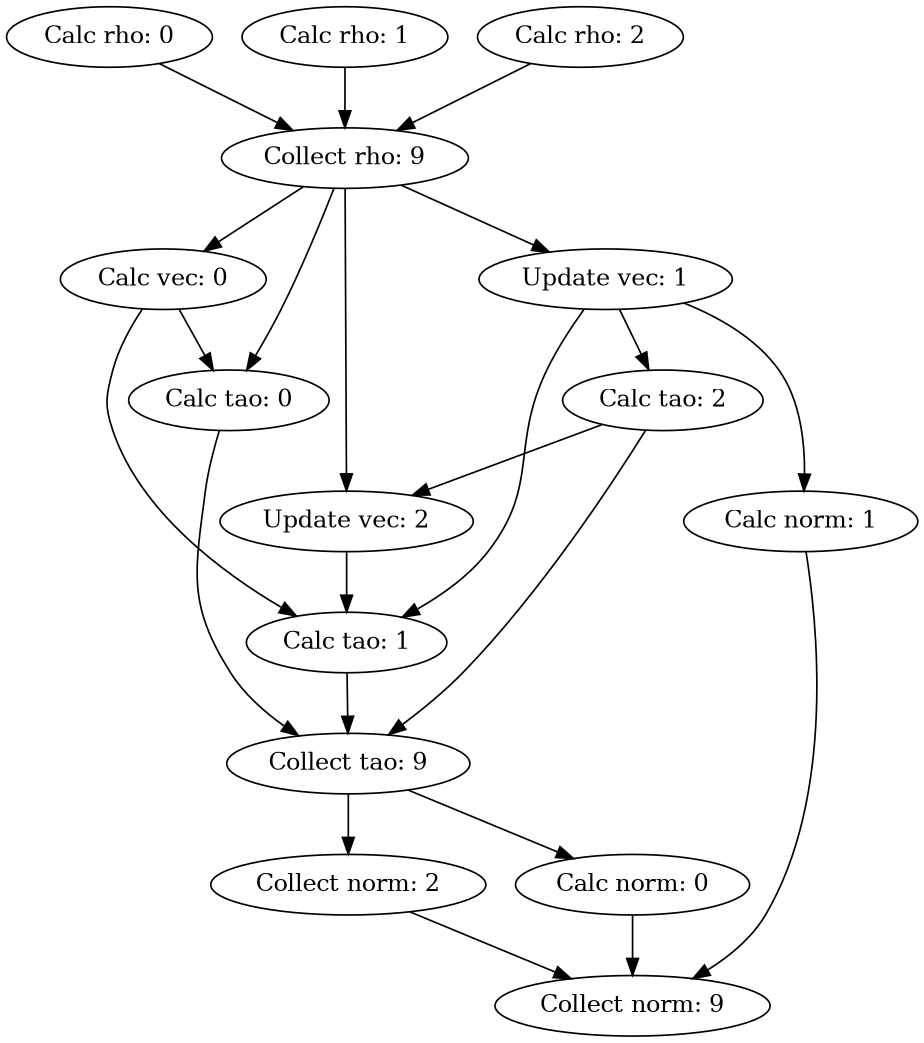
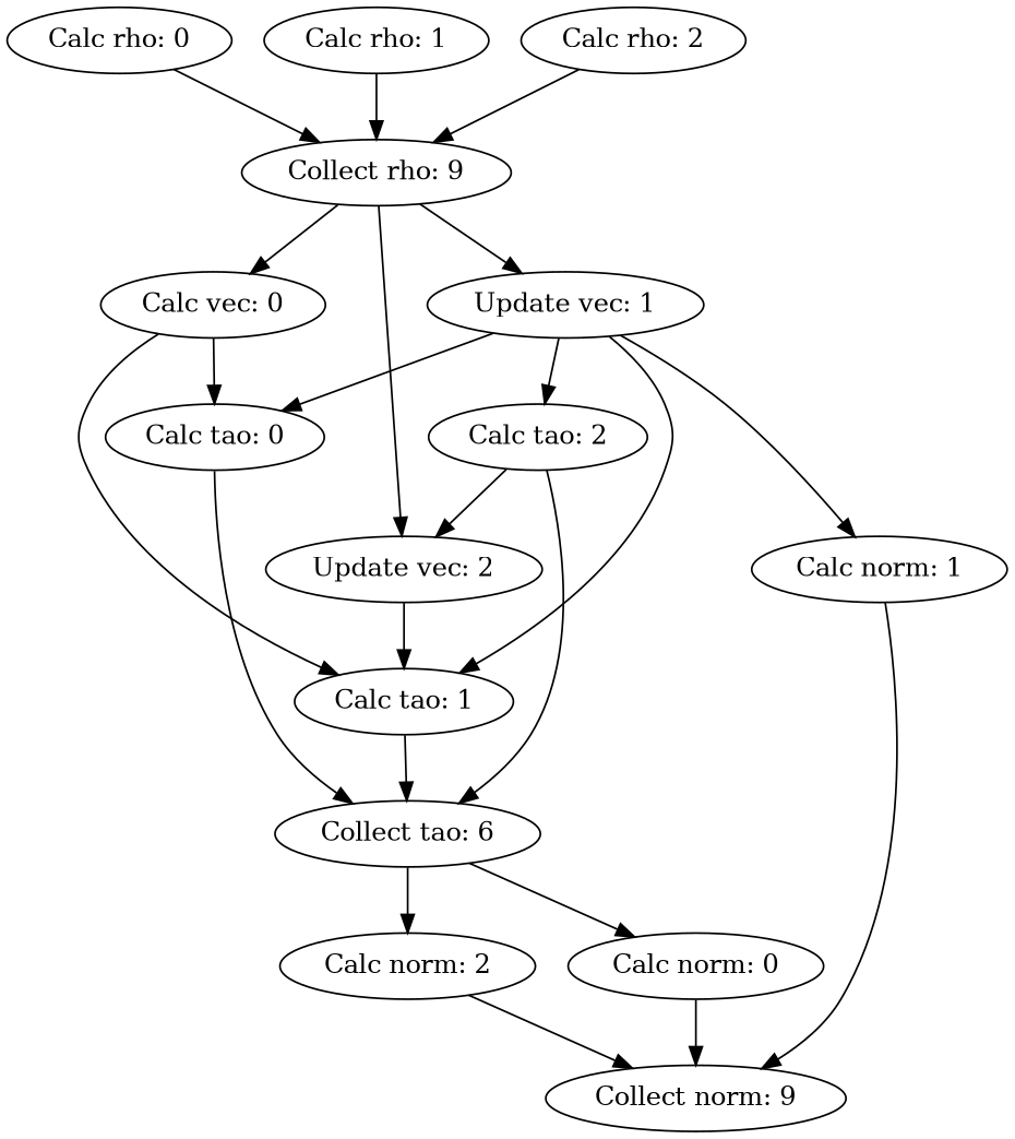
  digraph {
    n1 [label="Calc rho: 0"]
    n2 [label="Collect rho: 9"]
    n3 [label="Calc vec: 0"]
    n4 [label="Update vec: 1"]
    n5 [label="Update vec: 2"]
    n6 [label="Calc rho: 1"]
    n7 [label="Calc rho: 2"]
    n8 [label="Calc tao: 0"]
    n9 [label="Calc tao: 1"]
    n10 [label="Calc tao: 2"]
    n11 [label="Calc norm: 1"]
-   n12 [label="Collect tao: 9"]
+   n12 [label="Collect tao: 6"]
    n13 [label="Calc norm: 0"]
-   n14 [label="Collect norm: 2"]
+   n14 [label="Calc norm: 2"]
    n15 [label="Collect norm: 9"]
    n1 -> n2
    n2 -> n3
    n2 -> n4
    n2 -> n5
    n3 -> n8
    n3 -> n9
-   n2 -> n8
+   n4 -> n8
    n4 -> n9
    n4 -> n10
    n4 -> n11
    n5 -> n9
    n6 -> n2
    n7 -> n2
    n8 -> n12
    n9 -> n12
    n10 -> n5
    n10 -> n12
    n11 -> n15
    n12 -> n13
    n12 -> n14
    n13 -> n15
    n14 -> n15
  }
